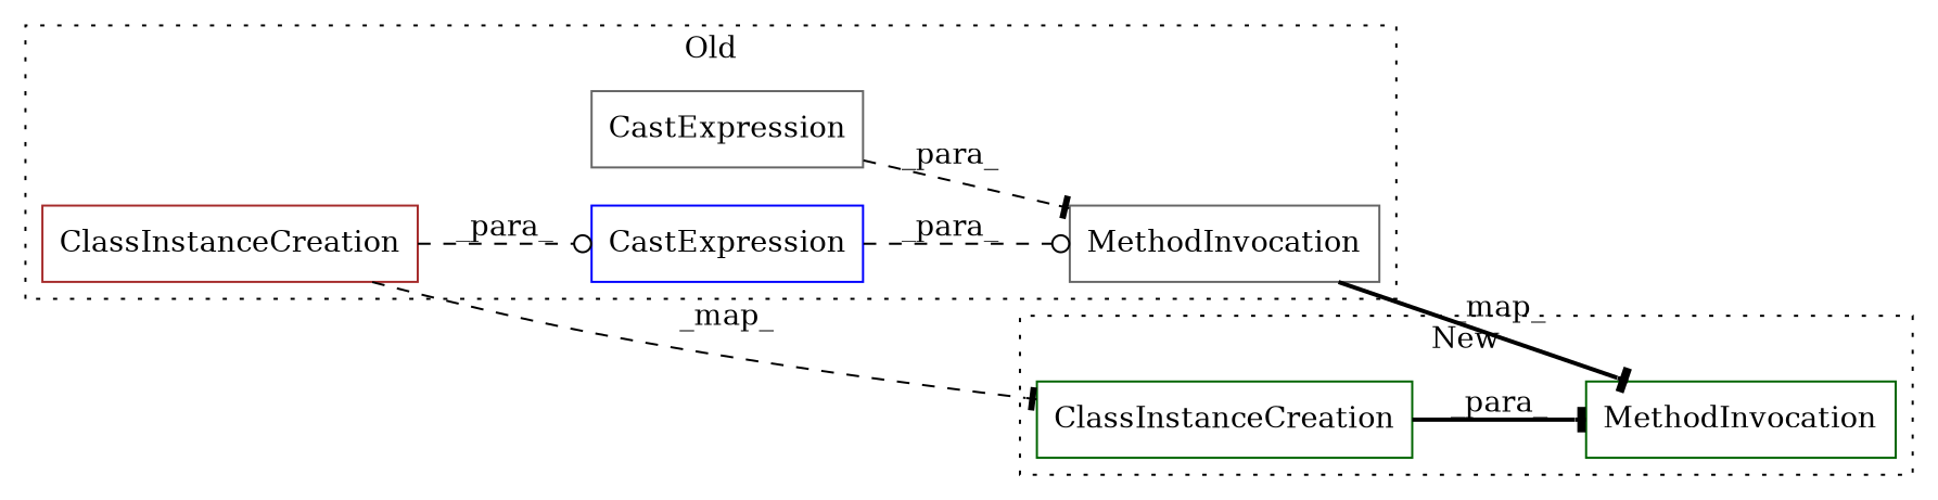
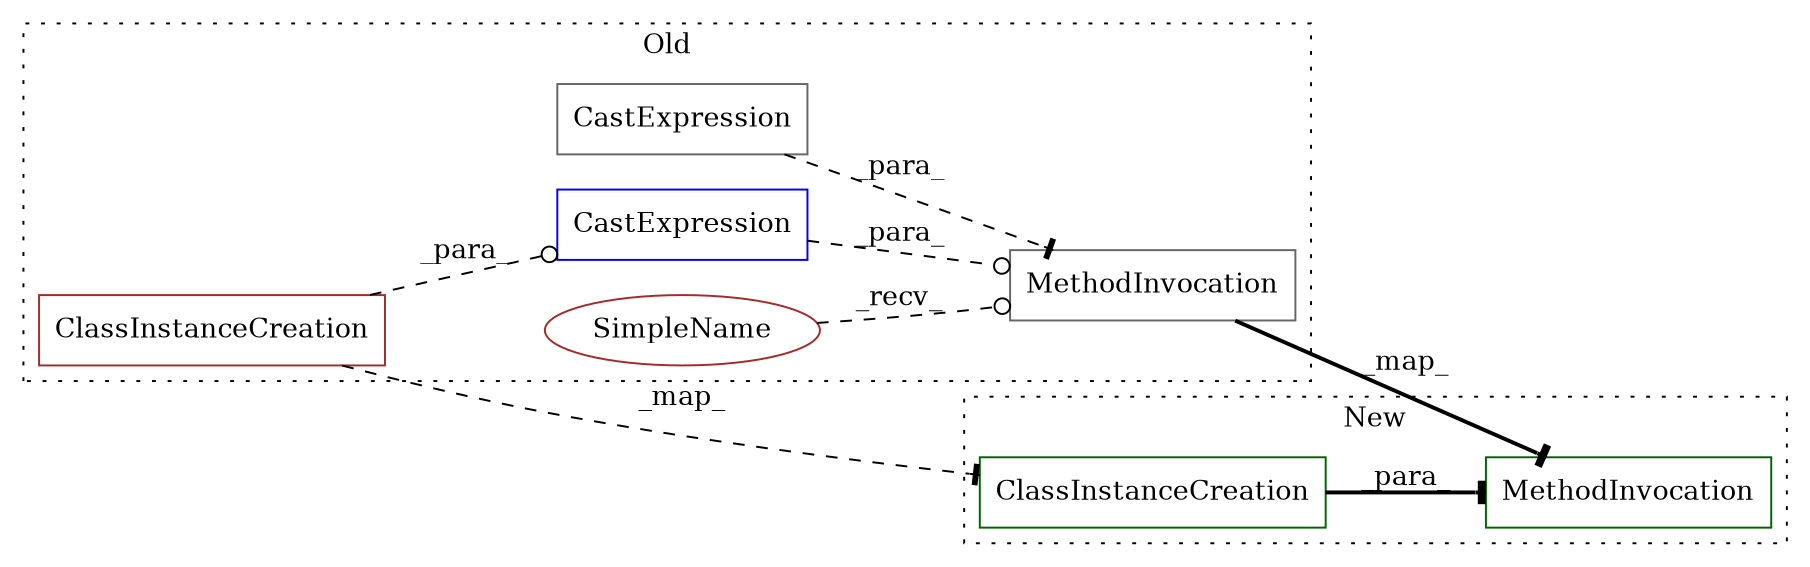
  digraph {
    rankdir=LR
    node [a=11 l=29 shape=box color=gray40]
    edge [style=dashed arrowhead=tee]
    n1 [l=9 label=CastExpression s=6444]
    n2 [l=12 label=CastExpression s=6385 color=blue]
    n3 [a=14 label=ClassInstanceCreation s=6397 color=brown]
    n4 [a=32 l="15,1" label=MethodInvocation s="6370,6474"]
+   n5 [a=42 l=4 label=SimpleName s=6365 shape=ellipse color=brown]
    n6 [a=14 label=ClassInstanceCreation s=6098 color=darkgreen]
    n7 [a=32 l="6,1" label=MethodInvocation s="6092,6152" color=darkgreen]
    subgraph cluster_1 {
      label=Old
      style=dotted
      n1
      n2
      n3
      n4
+     n5
    }
    subgraph cluster_2 {
      label=New
      style=dotted
      n6
      n7
    }
    n1 -> n4 [label=_para_]
    n2 -> n4 [label=_para_ arrowhead=odot]
    n3 -> n2 [label=_para_ arrowhead=odot]
    n3 -> n6 [label=_map_]
    n4 -> n7 [label=_map_ style=bold]
+   n5 -> n4 [label=_recv_ arrowhead=odot]
    n6 -> n7 [label=_para_ style=bold]
  }
